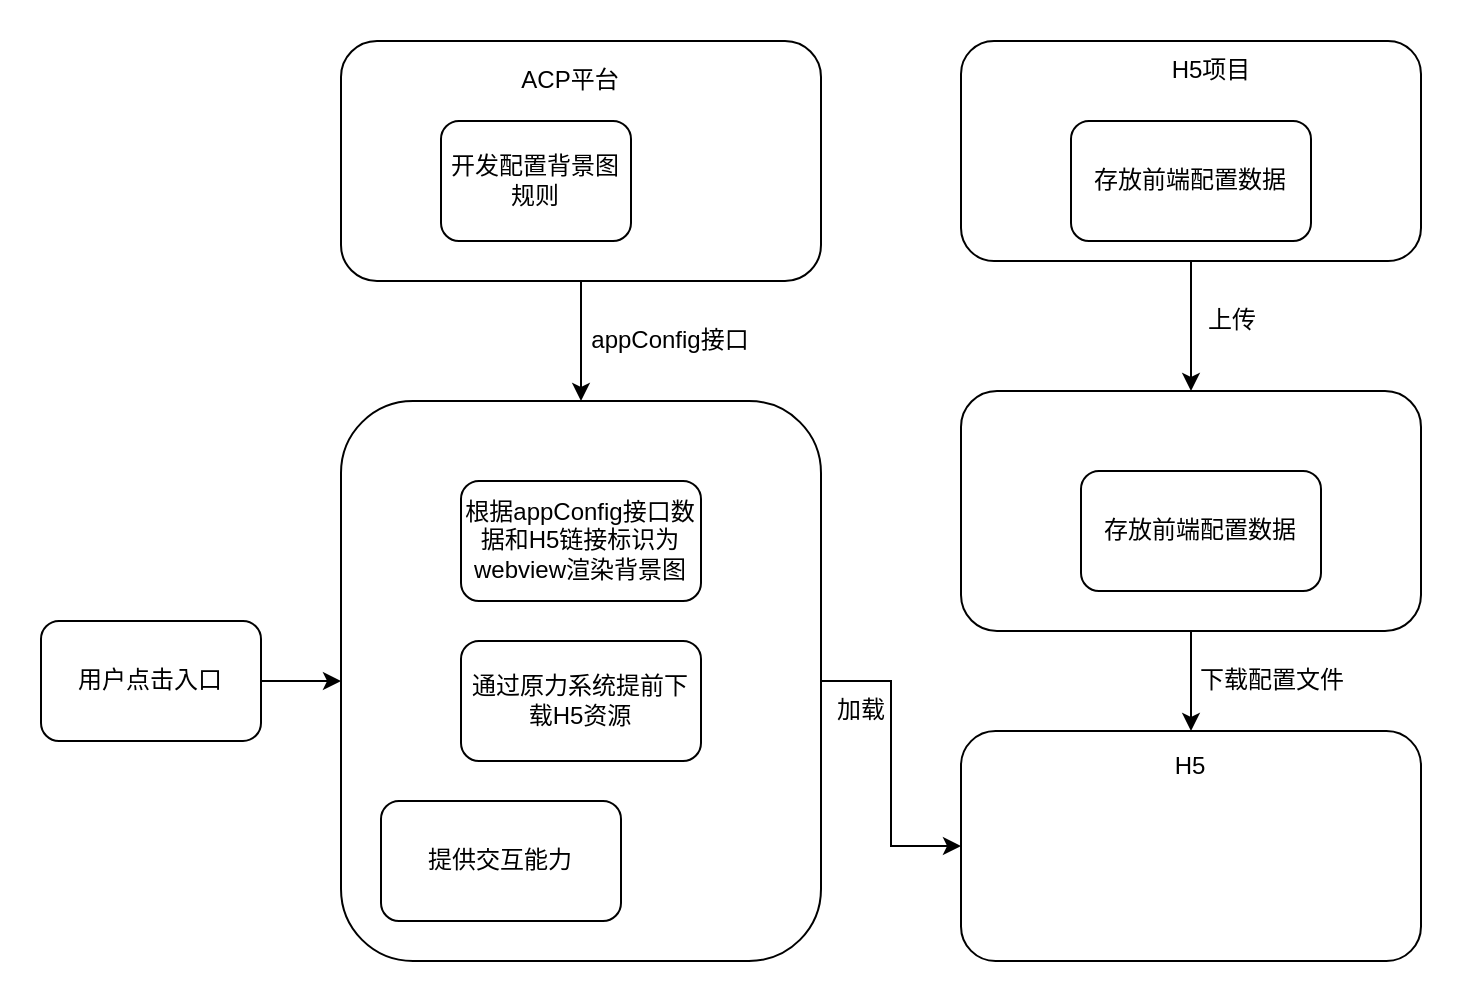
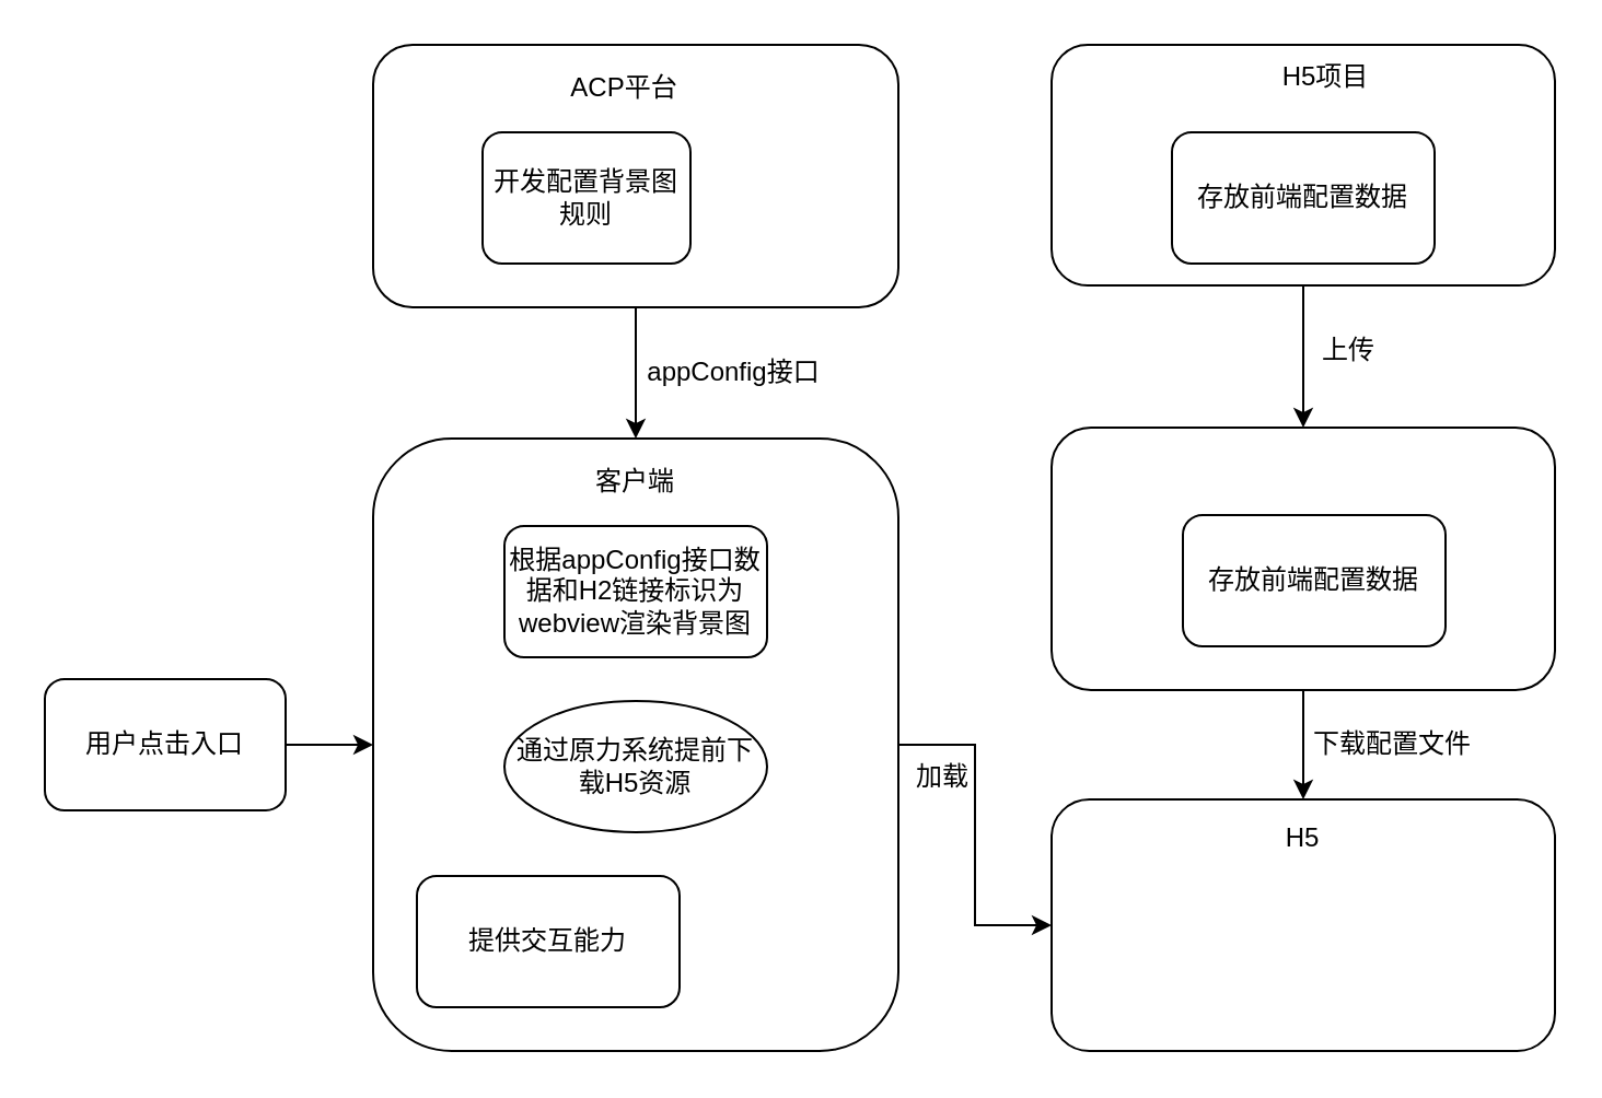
  <mxCell id="0" />
  <mxCell id="1" parent="0" />
  <mxCell id="2" style="edgeStyle=orthogonalEdgeStyle;rounded=0;orthogonalLoop=1;jettySize=auto;html=1;exitX=1;exitY=0.5;exitDx=0;exitDy=0;entryX=0;entryY=0.5;entryDx=0;entryDy=0;" edge="1" parent="1" source="3" target="6"><mxGeometry relative="1" as="geometry" /></mxCell>
  <mxCell id="3" value="" style="rounded=1;whiteSpace=wrap;html=1;" vertex="1" parent="1"><mxGeometry x="170" y="200" width="240" height="280" as="geometry" /></mxCell>
- <mxCell id="4" value="根据appConfig接口数据和H5链接标识为webview渲染背景图" style="rounded=1;whiteSpace=wrap;html=1;" vertex="1" parent="1"><mxGeometry x="230" y="240" width="120" height="60" as="geometry" /></mxCell>
+ <mxCell id="4" value="根据appConfig接口数据和H2链接标识为webview渲染背景图" style="rounded=1;whiteSpace=wrap;html=1;" vertex="1" parent="1"><mxGeometry x="230" y="240" width="120" height="60" as="geometry" /></mxCell>
+ <mxCell id="5" value="客户端" style="text;html=1;strokeColor=none;fillColor=none;align=center;verticalAlign=middle;whiteSpace=wrap;rounded=0;" vertex="1" parent="1"><mxGeometry x="270" y="210" width="40" height="20" as="geometry" /></mxCell>
  <mxCell id="6" value="" style="rounded=1;whiteSpace=wrap;html=1;" vertex="1" parent="1"><mxGeometry x="480" y="365" width="230" height="115" as="geometry" /></mxCell>
  <mxCell id="7" value="H5" style="text;html=1;strokeColor=none;fillColor=none;align=center;verticalAlign=middle;whiteSpace=wrap;rounded=0;" vertex="1" parent="1"><mxGeometry x="575" y="372.5" width="40" height="20" as="geometry" /></mxCell>
  <mxCell id="8" style="edgeStyle=orthogonalEdgeStyle;rounded=0;orthogonalLoop=1;jettySize=auto;html=1;exitX=0.5;exitY=1;exitDx=0;exitDy=0;entryX=0.5;entryY=0;entryDx=0;entryDy=0;" edge="1" parent="1" source="9" target="3"><mxGeometry relative="1" as="geometry" /></mxCell>
  <mxCell id="9" value="" style="rounded=1;whiteSpace=wrap;html=1;" vertex="1" parent="1"><mxGeometry x="170" y="20" width="240" height="120" as="geometry" /></mxCell>
  <mxCell id="10" value="ACP平台" style="text;html=1;strokeColor=none;fillColor=none;align=center;verticalAlign=middle;whiteSpace=wrap;rounded=0;" vertex="1" parent="1"><mxGeometry x="255" y="30" width="60" height="20" as="geometry" /></mxCell>
  <mxCell id="11" value="开发配置背景图规则" style="rounded=1;whiteSpace=wrap;html=1;" vertex="1" parent="1"><mxGeometry x="220" y="60" width="95" height="60" as="geometry" /></mxCell>
  <mxCell id="12" value="appConfig接口" style="text;html=1;strokeColor=none;fillColor=none;align=center;verticalAlign=middle;whiteSpace=wrap;rounded=0;" vertex="1" parent="1"><mxGeometry x="290" y="160" width="90" height="20" as="geometry" /></mxCell>
  <mxCell id="13" value="加载" style="text;html=1;align=center;verticalAlign=middle;resizable=0;points=[];autosize=1;strokeColor=none;" vertex="1" parent="1"><mxGeometry x="410" y="345" width="40" height="20" as="geometry" /></mxCell>
  <mxCell id="14" style="edgeStyle=orthogonalEdgeStyle;rounded=0;orthogonalLoop=1;jettySize=auto;html=1;entryX=0;entryY=0.5;entryDx=0;entryDy=0;" edge="1" parent="1" source="15" target="3"><mxGeometry relative="1" as="geometry" /></mxCell>
  <mxCell id="15" value="用户点击入口" style="rounded=1;whiteSpace=wrap;html=1;" vertex="1" parent="1"><mxGeometry x="20" y="310" width="110" height="60" as="geometry" /></mxCell>
- <mxCell id="16" value="通过原力系统提前下载H5资源" style="rounded=1;whiteSpace=wrap;html=1;" vertex="1" parent="1"><mxGeometry x="230" y="320" width="120" height="60" as="geometry" /></mxCell>
+ <mxCell id="16" value="通过原力系统提前下载H5资源" style="ellipse;whiteSpace=wrap;html=1;" vertex="1" parent="1"><mxGeometry x="230" y="320" width="120" height="60" as="geometry" /></mxCell>
  <mxCell id="17" value="提供交互能力" style="rounded=1;whiteSpace=wrap;html=1;" vertex="1" parent="1"><mxGeometry x="190" y="400" width="120" height="60" as="geometry" /></mxCell>
  <mxCell id="18" style="edgeStyle=orthogonalEdgeStyle;rounded=0;orthogonalLoop=1;jettySize=auto;html=1;entryX=0.5;entryY=0;entryDx=0;entryDy=0;" edge="1" parent="1" source="19" target="6"><mxGeometry relative="1" as="geometry" /></mxCell>
  <mxCell id="19" value="" style="rounded=1;whiteSpace=wrap;html=1;" vertex="1" parent="1"><mxGeometry x="480" y="195" width="230" height="120" as="geometry" /></mxCell>
  <mxCell id="20" value="存放前端配置数据" style="rounded=1;whiteSpace=wrap;html=1;" vertex="1" parent="1"><mxGeometry x="540" y="235" width="120" height="60" as="geometry" /></mxCell>
  <mxCell id="21" value="下载配置文件" style="text;html=1;strokeColor=none;fillColor=none;align=center;verticalAlign=middle;whiteSpace=wrap;rounded=0;" vertex="1" parent="1"><mxGeometry x="596" y="330" width="80" height="20" as="geometry" /></mxCell>
  <mxCell id="22" style="edgeStyle=orthogonalEdgeStyle;rounded=0;orthogonalLoop=1;jettySize=auto;html=1;entryX=0.5;entryY=0;entryDx=0;entryDy=0;" edge="1" parent="1" source="23" target="19"><mxGeometry relative="1" as="geometry" /></mxCell>
  <mxCell id="23" value="" style="rounded=1;whiteSpace=wrap;html=1;" vertex="1" parent="1"><mxGeometry x="480" y="20" width="230" height="110" as="geometry" /></mxCell>
  <mxCell id="24" value="H5项目" style="text;html=1;strokeColor=none;fillColor=none;align=center;verticalAlign=middle;whiteSpace=wrap;rounded=0;" vertex="1" parent="1"><mxGeometry x="574.5" y="25" width="61" height="20" as="geometry" /></mxCell>
  <mxCell id="25" value="存放前端配置数据" style="rounded=1;whiteSpace=wrap;html=1;" vertex="1" parent="1"><mxGeometry x="535" y="60" width="120" height="60" as="geometry" /></mxCell>
  <mxCell id="26" value="上传" style="text;html=1;strokeColor=none;fillColor=none;align=center;verticalAlign=middle;whiteSpace=wrap;rounded=0;" vertex="1" parent="1"><mxGeometry x="596" y="150" width="40" height="20" as="geometry" /></mxCell>
